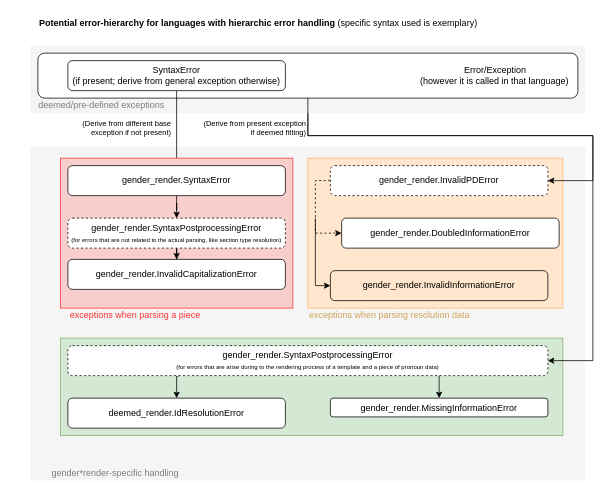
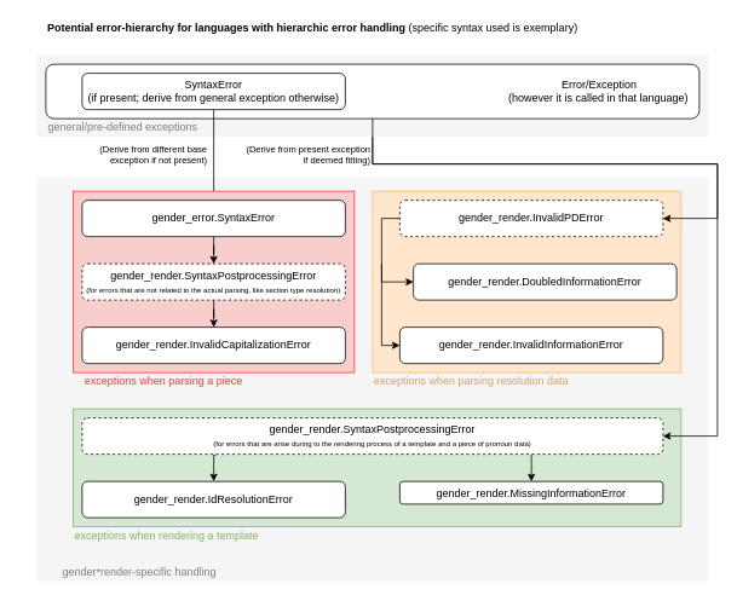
  <mxCell id="0" />
  <mxCell id="1" parent="0" />
  <mxCell id="2" value="" style="rounded=0;whiteSpace=wrap;html=1;comic=0;align=center;fontColor=#333333;fillColor=#f5f5f5;strokeColor=none;" parent="1" vertex="1"><mxGeometry x="40" y="195" width="740" height="445" as="geometry" /></mxCell>
  <mxCell id="3" value="" style="rounded=0;whiteSpace=wrap;html=1;comic=0;align=center;fontColor=#333333;fillColor=#f5f5f5;strokeColor=none;" parent="1" vertex="1"><mxGeometry x="40" y="60" width="740" height="90" as="geometry" /></mxCell>
  <mxCell id="4" value="&lt;b&gt;Potential error-hierarchy for languages with hierarchic error handling&lt;/b&gt; (specific syntax used is exemplary)" style="text;html=1;strokeColor=none;fillColor=none;align=left;verticalAlign=middle;whiteSpace=wrap;rounded=0;" parent="1" vertex="1"><mxGeometry x="50" y="20" width="740" height="20" as="geometry" /></mxCell>
  <mxCell id="5" value="&lt;div align=&quot;right&quot;&gt;Error/Exception&amp;nbsp;&amp;nbsp;&amp;nbsp;&amp;nbsp;&amp;nbsp;&amp;nbsp;&amp;nbsp;&amp;nbsp;&amp;nbsp;&amp;nbsp;&amp;nbsp;&amp;nbsp;&amp;nbsp;&amp;nbsp;&amp;nbsp;&amp;nbsp;&amp;nbsp;&amp;nbsp;&amp;nbsp;&amp;nbsp; &lt;br&gt;&lt;/div&gt;&lt;div align=&quot;right&quot;&gt;(however it is called in that language)&amp;nbsp;&amp;nbsp;&amp;nbsp; &lt;br&gt;&lt;/div&gt;" style="rounded=1;whiteSpace=wrap;html=1;align=right;" parent="1" vertex="1"><mxGeometry x="50" y="70" width="720" height="60" as="geometry" /></mxCell>
  <mxCell id="6" style="edgeStyle=orthogonalEdgeStyle;rounded=0;orthogonalLoop=1;jettySize=auto;html=1;exitX=0.5;exitY=1;exitDx=0;exitDy=0;" parent="1" source="7" target="14" edge="1"><mxGeometry relative="1" as="geometry" /></mxCell>
  <mxCell id="7" value="&lt;div&gt;SyntaxError&lt;/div&gt;&lt;div&gt;(if present; derive from general exception otherwise)&lt;/div&gt;" style="rounded=1;whiteSpace=wrap;html=1;align=center;" parent="1" vertex="1"><mxGeometry x="90" y="80" width="290" height="40" as="geometry" /></mxCell>
- <mxCell id="8" value="deemed/pre-defined exceptions" style="text;html=1;strokeColor=none;fillColor=none;align=center;verticalAlign=middle;whiteSpace=wrap;rounded=0;fontColor=#7D7D7D;" parent="1" vertex="1"><mxGeometry x="20" y="130" width="230" height="20" as="geometry" /></mxCell>
+ <mxCell id="8" value="general/pre-defined exceptions" style="text;html=1;strokeColor=none;fillColor=none;align=center;verticalAlign=middle;whiteSpace=wrap;rounded=0;fontColor=#7D7D7D;" parent="1" vertex="1"><mxGeometry x="20" y="130" width="230" height="20" as="geometry" /></mxCell>
  <mxCell id="9" value="&lt;div align=&quot;left&quot;&gt;&amp;nbsp;&amp;nbsp;&amp;nbsp;&amp;nbsp; gender*render-specific handling&lt;br&gt;&lt;/div&gt;" style="text;html=1;strokeColor=none;fillColor=none;align=center;verticalAlign=middle;whiteSpace=wrap;rounded=0;fontColor=#7D7D7D;" parent="1" vertex="1"><mxGeometry x="30" y="620" width="230" height="20" as="geometry" /></mxCell>
  <mxCell id="10" value="&lt;div style=&quot;font-size: 10px&quot;&gt;(Derive from different base exception if not present)&lt;br&gt;&lt;/div&gt;" style="text;html=1;strokeColor=none;fillColor=none;align=right;verticalAlign=middle;whiteSpace=wrap;rounded=0;dashed=1;comic=0;" parent="1" vertex="1"><mxGeometry x="90" y="160" width="140" height="20" as="geometry" /></mxCell>
  <mxCell id="11" value="&lt;div style=&quot;font-size: 10px&quot;&gt;(Derive from present exception if deemed fitting)&lt;br&gt;&lt;/div&gt;" style="text;html=1;strokeColor=none;fillColor=none;align=right;verticalAlign=middle;whiteSpace=wrap;rounded=0;dashed=1;comic=0;" parent="1" vertex="1"><mxGeometry x="270" y="160" width="140" height="20" as="geometry" /></mxCell>
  <mxCell id="12" value="" style="rounded=0;whiteSpace=wrap;html=1;comic=0;fillColor=#f8cecc;align=right;strokeColor=#FF3333;" parent="1" vertex="1"><mxGeometry x="80" y="210" width="310" height="200" as="geometry" /></mxCell>
  <mxCell id="13" style="edgeStyle=orthogonalEdgeStyle;rounded=0;orthogonalLoop=1;jettySize=auto;html=1;" parent="1" source="14" target="16" edge="1"><mxGeometry relative="1" as="geometry" /></mxCell>
- <mxCell id="14" value="&lt;div&gt;gender_render.SyntaxError&lt;/div&gt;" style="rounded=1;whiteSpace=wrap;html=1;align=center;" parent="1" vertex="1"><mxGeometry x="90" y="220" width="290" height="40" as="geometry" /></mxCell>
+ <mxCell id="14" value="&lt;div&gt;gender_error.SyntaxError&lt;/div&gt;" style="rounded=1;whiteSpace=wrap;html=1;align=center;" parent="1" vertex="1"><mxGeometry x="90" y="220" width="290" height="40" as="geometry" /></mxCell>
  <mxCell id="15" style="edgeStyle=orthogonalEdgeStyle;rounded=0;orthogonalLoop=1;jettySize=auto;html=1;entryX=0.5;entryY=0;entryDx=0;entryDy=0;" parent="1" source="16" target="17" edge="1"><mxGeometry relative="1" as="geometry" /></mxCell>
  <mxCell id="16" value="&lt;div&gt;gender_render.SyntaxPostprocessingError&lt;/div&gt;&lt;div&gt;&lt;font style=&quot;font-size: 8px&quot;&gt;(for errors that are not related to the actual parsing, like section type resolution)&lt;/font&gt;&lt;br&gt;&lt;/div&gt;" style="rounded=1;whiteSpace=wrap;html=1;align=center;gradientColor=#ffffff;dashed=1;" parent="1" vertex="1"><mxGeometry x="90" y="290" width="290" height="40" as="geometry" /></mxCell>
- <mxCell id="17" value="&lt;div&gt;gender_render.InvalidCapitalizationError&lt;/div&gt;" style="rounded=1;whiteSpace=wrap;html=1;align=center;" parent="1" vertex="1"><mxGeometry x="90" y="345" width="290" height="40" as="geometry" /></mxCell>
+ <mxCell id="17" value="&lt;div&gt;gender_render.InvalidCapitalizationError&lt;/div&gt;" style="rounded=1;whiteSpace=wrap;html=1;align=center;" parent="1" vertex="1"><mxGeometry x="90" y="360" width="290" height="40" as="geometry" /></mxCell>
  <mxCell id="18" value="" style="rounded=0;whiteSpace=wrap;html=1;comic=0;align=right;fillColor=#ffe6cc;strokeColor=#FFB675;" parent="1" vertex="1"><mxGeometry x="410" y="210" width="340" height="200" as="geometry" /></mxCell>
- <mxCell id="19" style="edgeStyle=orthogonalEdgeStyle;rounded=0;orthogonalLoop=1;jettySize=auto;html=1;entryX=0;entryY=0.5;entryDx=0;entryDy=0;exitX=0;exitY=0.5;exitDx=0;exitDy=0;dashed=1;" parent="1" source="20" target="21" edge="1"><mxGeometry relative="1" as="geometry" /></mxCell>
+ <mxCell id="19" style="edgeStyle=orthogonalEdgeStyle;rounded=0;orthogonalLoop=1;jettySize=auto;html=1;entryX=0;entryY=0.5;entryDx=0;entryDy=0;exitX=0;exitY=0.5;exitDx=0;exitDy=0;" parent="1" source="20" target="21" edge="1"><mxGeometry relative="1" as="geometry" /></mxCell>
  <mxCell id="20" value="&lt;div&gt;gender_render.InvalidPDError&lt;/div&gt;" style="rounded=1;whiteSpace=wrap;html=1;align=center;dashed=1;" parent="1" vertex="1"><mxGeometry x="440" y="220" width="290" height="40" as="geometry" /></mxCell>
  <mxCell id="21" value="&lt;div&gt;gender_render.DoubledInformationError&lt;/div&gt;" style="rounded=1;whiteSpace=wrap;html=1;align=center;gradientColor=#ffffff;" parent="1" vertex="1"><mxGeometry x="455" y="290" width="290" height="40" as="geometry" /></mxCell>
- <mxCell id="22" value="&lt;div&gt;gender_render.InvalidInformationError&lt;/div&gt;" style="rounded=1;whiteSpace=wrap;html=1;align=center;fillColor=#ffe6cc;" parent="1" vertex="1"><mxGeometry x="440" y="360" width="290" height="40" as="geometry" /></mxCell>
+ <mxCell id="22" value="&lt;div&gt;gender_render.InvalidInformationError&lt;/div&gt;" style="rounded=1;whiteSpace=wrap;html=1;align=center;" parent="1" vertex="1"><mxGeometry x="440" y="360" width="290" height="40" as="geometry" /></mxCell>
  <mxCell id="23" value="" style="endArrow=none;html=1;" parent="1" edge="1"><mxGeometry width="50" height="50" relative="1" as="geometry"><mxPoint x="420" y="380" as="sourcePoint" /><mxPoint x="420" y="290" as="targetPoint" /></mxGeometry></mxCell>
  <mxCell id="24" value="" style="endArrow=classic;html=1;entryX=0;entryY=0.5;entryDx=0;entryDy=0;" parent="1" target="22" edge="1"><mxGeometry width="50" height="50" relative="1" as="geometry"><mxPoint x="420" y="380" as="sourcePoint" /><mxPoint x="460" y="420" as="targetPoint" /></mxGeometry></mxCell>
  <mxCell id="25" style="edgeStyle=orthogonalEdgeStyle;rounded=0;orthogonalLoop=1;jettySize=auto;html=1;entryX=1;entryY=0.5;entryDx=0;entryDy=0;" parent="1" source="5" target="20" edge="1"><mxGeometry relative="1" as="geometry"><Array as="points"><mxPoint x="410" y="180" /><mxPoint x="790" y="180" /><mxPoint x="790" y="240" /></Array></mxGeometry></mxCell>
  <mxCell id="26" value="&lt;font color=&quot;#FF3333&quot;&gt;exceptions when parsing a piece&lt;/font&gt;" style="text;html=1;strokeColor=none;fillColor=none;align=center;verticalAlign=middle;whiteSpace=wrap;rounded=0;comic=0;" parent="1" vertex="1"><mxGeometry x="80" y="410" width="200" height="20" as="geometry" /></mxCell>
  <mxCell id="27" value="&lt;font color=&quot;#CFA45B&quot;&gt;exceptions when parsing resolution data&lt;/font&gt;" style="text;html=1;strokeColor=none;fillColor=none;align=left;verticalAlign=middle;whiteSpace=wrap;rounded=0;comic=0;" parent="1" vertex="1"><mxGeometry x="410" y="410" width="340" height="20" as="geometry" /></mxCell>
  <mxCell id="28" value="" style="rounded=0;whiteSpace=wrap;html=1;comic=0;fillColor=#d5e8d4;align=right;strokeColor=#82b366;" parent="1" vertex="1"><mxGeometry x="80" y="450" width="670" height="130" as="geometry" /></mxCell>
  <mxCell id="29" style="edgeStyle=orthogonalEdgeStyle;rounded=0;orthogonalLoop=1;jettySize=auto;html=1;entryX=0.5;entryY=0;entryDx=0;entryDy=0;exitX=0.23;exitY=1.025;exitDx=0;exitDy=0;exitPerimeter=0;" parent="1" source="31" target="32" edge="1"><mxGeometry relative="1" as="geometry" /></mxCell>
  <mxCell id="30" style="edgeStyle=orthogonalEdgeStyle;rounded=0;orthogonalLoop=1;jettySize=auto;html=1;entryX=0.5;entryY=0;entryDx=0;entryDy=0;" parent="1" source="31" target="33" edge="1"><mxGeometry relative="1" as="geometry"><Array as="points"><mxPoint x="585" y="510" /><mxPoint x="585" y="510" /></Array></mxGeometry></mxCell>
  <mxCell id="31" value="&lt;div&gt;gender_render.SyntaxPostprocessingError&lt;/div&gt;&lt;div&gt;&lt;font style=&quot;font-size: 8px&quot;&gt;(for errors that are arise during to the rendering process of a template and a piece of pronoun data)&lt;/font&gt;&lt;br&gt;&lt;/div&gt;" style="rounded=1;whiteSpace=wrap;html=1;align=center;gradientColor=#ffffff;dashed=1;" parent="1" vertex="1"><mxGeometry x="90" y="460" width="640" height="40" as="geometry" /></mxCell>
- <mxCell id="32" value="&lt;div&gt;deemed_render.IdResolutionError&lt;/div&gt;" style="rounded=1;whiteSpace=wrap;html=1;align=center;" parent="1" vertex="1"><mxGeometry x="90" y="530" width="290" height="40" as="geometry" /></mxCell>
+ <mxCell id="32" value="&lt;div&gt;gender_render.IdResolutionError&lt;/div&gt;" style="rounded=1;whiteSpace=wrap;html=1;align=center;" parent="1" vertex="1"><mxGeometry x="90" y="530" width="290" height="40" as="geometry" /></mxCell>
  <mxCell id="33" value="&lt;div&gt;gender_render.MissingInformationError&lt;/div&gt;" style="rounded=1;whiteSpace=wrap;html=1;align=center;" parent="1" vertex="1"><mxGeometry x="440" y="530" width="290" height="25" as="geometry" /></mxCell>
+ <mxCell id="34" value="&lt;font color=&quot;#82B366&quot;&gt;exceptions when rendering a template&lt;br&gt;&lt;/font&gt;" style="text;html=1;strokeColor=none;fillColor=none;align=left;verticalAlign=middle;whiteSpace=wrap;rounded=0;comic=0;" parent="1" vertex="1"><mxGeometry x="80" y="580" width="670" height="20" as="geometry" /></mxCell>
  <mxCell id="35" style="edgeStyle=orthogonalEdgeStyle;rounded=0;orthogonalLoop=1;jettySize=auto;html=1;entryX=1;entryY=0.5;entryDx=0;entryDy=0;" parent="1" source="3" target="31" edge="1"><mxGeometry relative="1" as="geometry"><Array as="points"><mxPoint x="410" y="180" /><mxPoint x="790" y="180" /><mxPoint x="790" y="480" /></Array></mxGeometry></mxCell>
